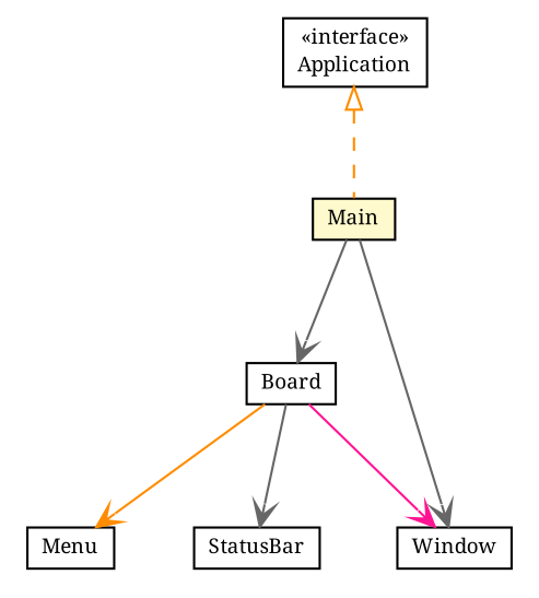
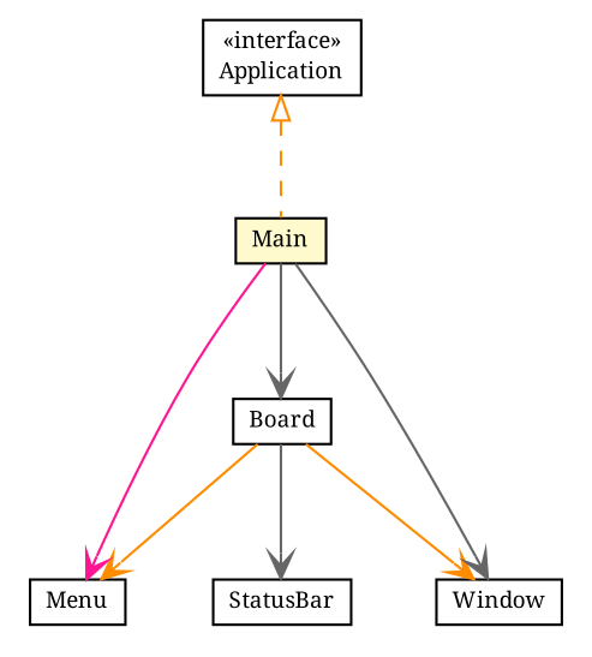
  digraph {
    fontname="Noto Serif"
    node [fontcolor=black fontname="Noto Serif" fontsize=9.0 shape=plaintext]
    edge [arrowhead=open color=gray40 fontcolor=black fontname="Noto Serif" fontsize=10.0 headport=p labelfontname=Helvetica labelfontsize=10 tailport=p]
    n1 [label=<<table border="0" cellborder="1" cellspacing="0" cellpadding="2" port="p" href="./Menu.html"> 		<tr><td><table border="0" cellspacing="0" cellpadding="1"> 			<tr><td> Menu </td></tr> 		</table></td></tr> 		</table>>]
    n2 [label=<<table border="0" cellborder="1" cellspacing="0" cellpadding="2" port="p" href="./Board.html"> 		<tr><td><table border="0" cellspacing="0" cellpadding="1"> 			<tr><td> Board </td></tr> 		</table></td></tr> 		</table>>]
    n3 [label=<<table border="0" cellborder="1" cellspacing="0" cellpadding="2" port="p" href="./StatusBar.html"> 		<tr><td><table border="0" cellspacing="0" cellpadding="1"> 			<tr><td> StatusBar </td></tr> 		</table></td></tr> 		</table>>]
    n4 [label=<<table border="0" cellborder="1" cellspacing="0" cellpadding="2" port="p"> 		<tr><td><table border="0" cellspacing="0" cellpadding="1"> 			<tr><td> Window </td></tr> 		</table></td></tr> 		</table>>]
    n5 [label=<<table border="0" cellborder="1" cellspacing="0" cellpadding="2" port="p" bgcolor="lemonChiffon" href="./Main.html"> 		<tr><td><table border="0" cellspacing="0" cellpadding="1"> 			<tr><td> Main </td></tr> 		</table></td></tr> 		</table>>]
    n6 [label=<<table border="0" cellborder="1" cellspacing="0" cellpadding="2" port="p"> 		<tr><td><table border="0" cellspacing="0" cellpadding="1"> 			<tr><td> &laquo;interface&raquo; </td></tr> 			<tr><td> Application </td></tr> 		</table></td></tr> 		</table>>]
    n2 -> n1 [color=darkorange]
    n2 -> n3
-   n2 -> n4 [color=deeppink]
+   n2 -> n4 [color=darkorange]
+   n5 -> n1 [color=deeppink]
    n5 -> n2
    n5 -> n4
    n6 -> n5 [arrowtail=empty color=darkorange dir=back fontsize=10 style=dashed arrowhead="" fontcolor=""]
  }
